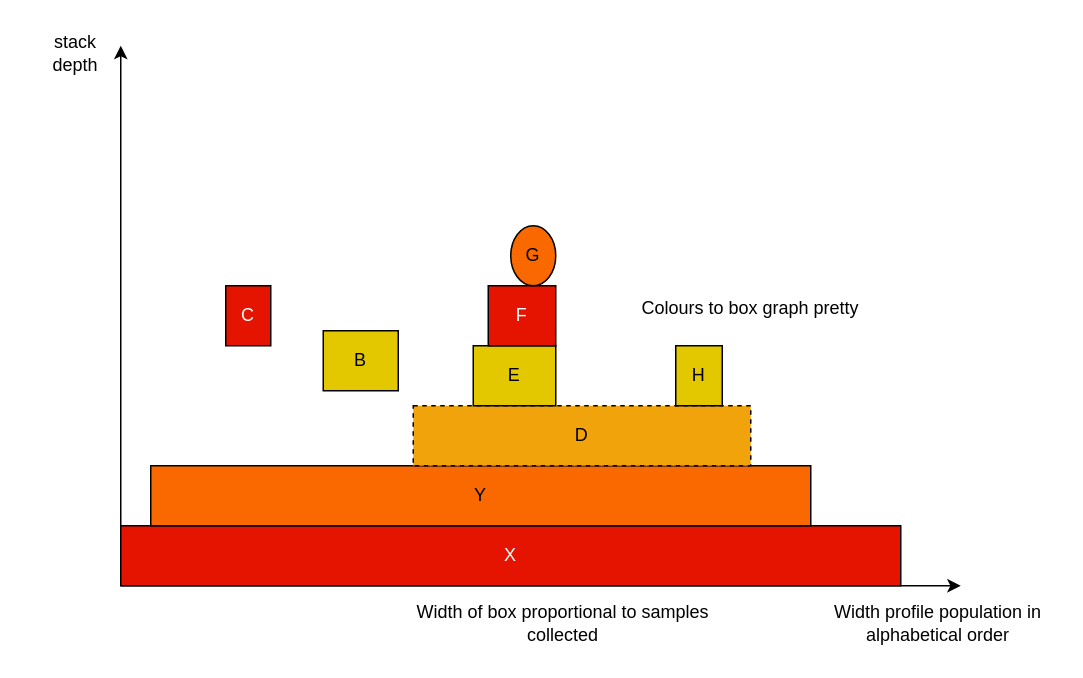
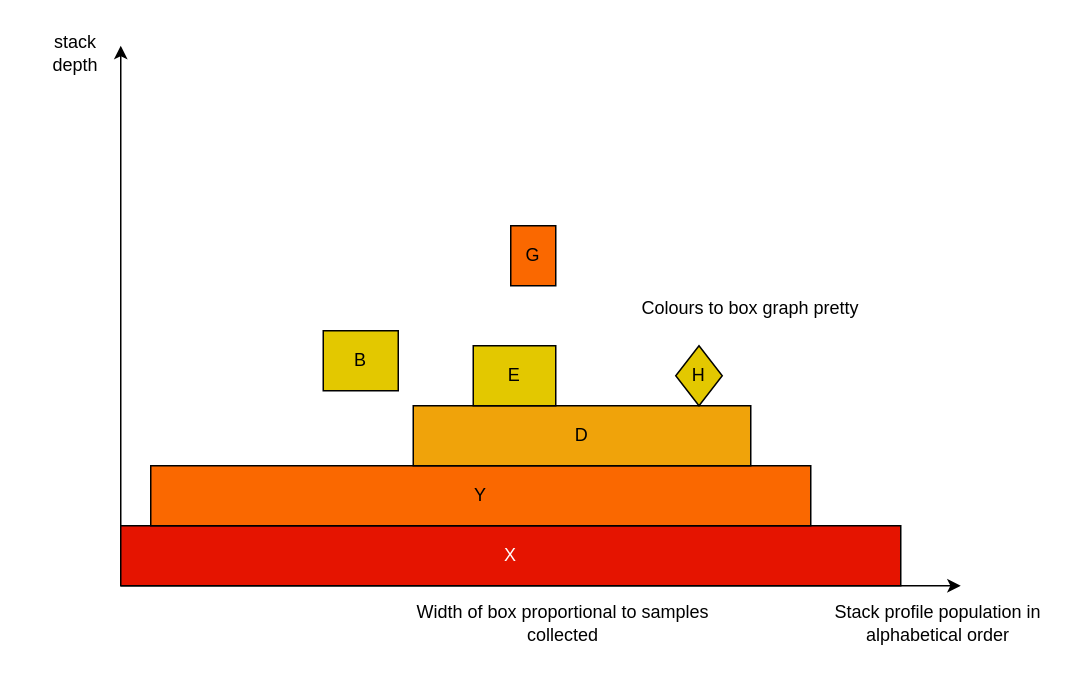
  <mxCell id="0" />
  <mxCell id="1" parent="0" />
  <mxCell id="2" value="" style="endArrow=classic;html=1;rounded=0;strokeColor=#000000;" edge="1" parent="1"><mxGeometry width="50" height="50" relative="1" as="geometry"><mxPoint x="80" y="390" as="sourcePoint" /><mxPoint x="80" y="30" as="targetPoint" /></mxGeometry></mxCell>
  <mxCell id="3" value="" style="endArrow=classic;html=1;rounded=0;strokeColor=#000000;" edge="1" parent="1"><mxGeometry width="50" height="50" relative="1" as="geometry"><mxPoint x="80" y="390" as="sourcePoint" /><mxPoint x="640" y="390" as="targetPoint" /></mxGeometry></mxCell>
- <mxCell id="4" value="Width profile population in alphabetical order" style="text;html=1;strokeColor=none;fillColor=none;align=center;verticalAlign=middle;whiteSpace=wrap;rounded=0;" vertex="1" parent="1"><mxGeometry x="550" y="400" width="150" height="30" as="geometry" /></mxCell>
+ <mxCell id="4" value="Stack profile population in alphabetical order" style="text;html=1;strokeColor=none;fillColor=none;align=center;verticalAlign=middle;whiteSpace=wrap;rounded=0;" vertex="1" parent="1"><mxGeometry x="550" y="400" width="150" height="30" as="geometry" /></mxCell>
  <mxCell id="5" value="stack depth" style="text;html=1;strokeColor=none;fillColor=none;align=center;verticalAlign=middle;whiteSpace=wrap;rounded=0;" vertex="1" parent="1"><mxGeometry x="20" y="20" width="60" height="30" as="geometry" /></mxCell>
  <mxCell id="6" value="X" style="rounded=0;whiteSpace=wrap;html=1;fillColor=#e51400;fontColor=#ffffff;strokeColor=#000000;" vertex="1" parent="1"><mxGeometry x="80" y="350" width="520" height="40" as="geometry" /></mxCell>
  <mxCell id="7" value="Y" style="rounded=0;whiteSpace=wrap;html=1;fillColor=#fa6800;fontColor=#000000;strokeColor=#000000;" vertex="1" parent="1"><mxGeometry x="100" y="310" width="440" height="40" as="geometry" /></mxCell>
- <mxCell id="8" value="D" style="rounded=0;whiteSpace=wrap;html=1;fillColor=#f0a30a;fontColor=#000000;strokeColor=#000000;dashed=1;" vertex="1" parent="1"><mxGeometry x="275" y="270" width="225" height="40" as="geometry" /></mxCell>
+ <mxCell id="8" value="D" style="rounded=0;whiteSpace=wrap;html=1;fillColor=#f0a30a;fontColor=#000000;strokeColor=#000000;" vertex="1" parent="1"><mxGeometry x="275" y="270" width="225" height="40" as="geometry" /></mxCell>
  <mxCell id="9" value="E" style="rounded=0;whiteSpace=wrap;html=1;fillColor=#e3c800;fontColor=#000000;strokeColor=#000000;" vertex="1" parent="1"><mxGeometry x="315" y="230" width="55" height="40" as="geometry" /></mxCell>
- <mxCell id="10" value="H" style="rounded=0;whiteSpace=wrap;html=1;fillColor=#e3c800;fontColor=#000000;strokeColor=#000000;" vertex="1" parent="1"><mxGeometry x="450" y="230" width="31" height="40" as="geometry" /></mxCell>
- <mxCell id="11" value="F" style="rounded=0;whiteSpace=wrap;html=1;fillColor=#e51400;fontColor=#ffffff;strokeColor=#000000;" vertex="1" parent="1"><mxGeometry x="325" y="190" width="45" height="40" as="geometry" /></mxCell>
- <mxCell id="12" value="G" style="ellipse;whiteSpace=wrap;html=1;fillColor=#fa6800;fontColor=#000000;strokeColor=#000000;" vertex="1" parent="1"><mxGeometry x="340" y="150" width="30" height="40" as="geometry" /></mxCell>
+ <mxCell id="10" value="H" style="rhombus;whiteSpace=wrap;html=1;fillColor=#e3c800;fontColor=#000000;strokeColor=#000000;" vertex="1" parent="1"><mxGeometry x="450" y="230" width="31" height="40" as="geometry" /></mxCell>
+ <mxCell id="12" value="G" style="rounded=0;whiteSpace=wrap;html=1;fillColor=#fa6800;fontColor=#000000;strokeColor=#000000;" vertex="1" parent="1"><mxGeometry x="340" y="150" width="30" height="40" as="geometry" /></mxCell>
  <mxCell id="13" value="B" style="rounded=0;whiteSpace=wrap;html=1;fillColor=#e3c800;fontColor=#000000;strokeColor=#000000;" vertex="1" parent="1"><mxGeometry x="215" y="220" width="50" height="40" as="geometry" /></mxCell>
- <mxCell id="14" value="C" style="rounded=0;whiteSpace=wrap;html=1;fillColor=#e51400;fontColor=#ffffff;strokeColor=#000000;" vertex="1" parent="1"><mxGeometry x="150" y="190" width="30" height="40" as="geometry" /></mxCell>
  <mxCell id="15" value="Width of box proportional to samples collected" style="text;html=1;strokeColor=none;fillColor=none;align=center;verticalAlign=middle;whiteSpace=wrap;rounded=0;" vertex="1" parent="1"><mxGeometry x="275" y="400" width="200" height="30" as="geometry" /></mxCell>
  <mxCell id="16" value="Colours to box graph pretty" style="text;html=1;strokeColor=none;fillColor=none;align=center;verticalAlign=middle;whiteSpace=wrap;rounded=0;" vertex="1" parent="1"><mxGeometry x="400" y="190" width="200" height="30" as="geometry" /></mxCell>
